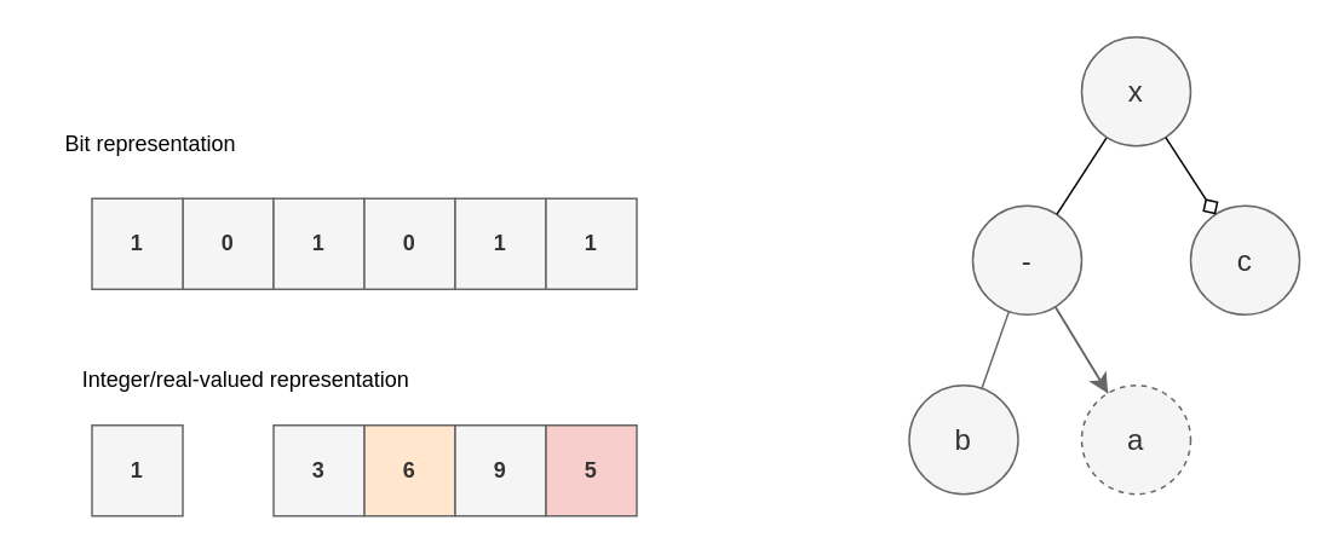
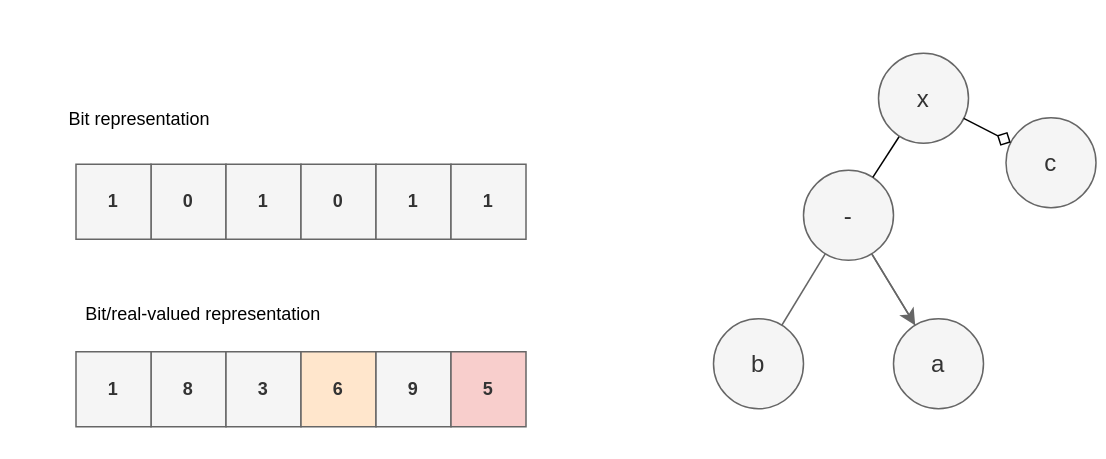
  <mxCell id="0" />
  <mxCell id="1" parent="0" />
  <mxCell id="2" value="0" style="rounded=0;whiteSpace=wrap;html=1;fillColor=#f5f5f5;strokeColor=#666666;fontStyle=1;fontColor=#333333;" parent="1" vertex="1"><mxGeometry x="100" y="109" width="50" height="50" as="geometry" /></mxCell>
  <mxCell id="3" value="1" style="rounded=0;whiteSpace=wrap;html=1;fillColor=#f5f5f5;strokeColor=#666666;fontStyle=1;fontColor=#333333;" parent="1" vertex="1"><mxGeometry x="150" y="109" width="50" height="50" as="geometry" /></mxCell>
  <mxCell id="4" value="0" style="rounded=0;whiteSpace=wrap;html=1;fillColor=#f5f5f5;strokeColor=#666666;fontStyle=1;fontColor=#333333;" parent="1" vertex="1"><mxGeometry x="200" y="109" width="50" height="50" as="geometry" /></mxCell>
  <mxCell id="5" value="1" style="rounded=0;whiteSpace=wrap;html=1;fillColor=#f5f5f5;strokeColor=#666666;fontStyle=1;fontColor=#333333;" parent="1" vertex="1"><mxGeometry x="250" y="109" width="50" height="50" as="geometry" /></mxCell>
  <mxCell id="6" value="1" style="rounded=0;whiteSpace=wrap;html=1;fillColor=#f5f5f5;strokeColor=#666666;fontStyle=1;fontColor=#333333;" parent="1" vertex="1"><mxGeometry x="300" y="109" width="50" height="50" as="geometry" /></mxCell>
  <mxCell id="7" value="1" style="rounded=0;whiteSpace=wrap;html=1;fillColor=#f5f5f5;strokeColor=#666666;fontStyle=1;fontColor=#333333;" parent="1" vertex="1"><mxGeometry x="50" y="109" width="50" height="50" as="geometry" /></mxCell>
- <mxCell id="8" value="Bit representation" style="text;html=1;align=center;verticalAlign=middle;whiteSpace=wrap;rounded=0;fontStyle=0" parent="1" vertex="1"><mxGeometry x="15" y="64" width="135" height="30" as="geometry" /></mxCell>
+ <mxCell id="8" value="Bit representation" style="text;html=1;align=center;verticalAlign=middle;whiteSpace=wrap;rounded=0;fontStyle=0" parent="1" vertex="1"><mxGeometry x="25" y="64" width="135" height="30" as="geometry" /></mxCell>
+ <mxCell id="9" value="8" style="rounded=0;whiteSpace=wrap;html=1;fillColor=#f5f5f5;strokeColor=#666666;fontStyle=1;fontColor=#333333;" parent="1" vertex="1"><mxGeometry x="100" y="234" width="50" height="50" as="geometry" /></mxCell>
  <mxCell id="10" value="3" style="rounded=0;whiteSpace=wrap;html=1;fillColor=#f5f5f5;strokeColor=#666666;fontStyle=1;fontColor=#333333;" parent="1" vertex="1"><mxGeometry x="150" y="234" width="50" height="50" as="geometry" /></mxCell>
  <mxCell id="11" value="6" style="rounded=0;whiteSpace=wrap;html=1;fillColor=#ffe6cc;strokeColor=#666666;fontStyle=1;fontColor=#333333;" parent="1" vertex="1"><mxGeometry x="200" y="234" width="50" height="50" as="geometry" /></mxCell>
  <mxCell id="12" value="9" style="rounded=0;whiteSpace=wrap;html=1;fillColor=#f5f5f5;strokeColor=#666666;fontStyle=1;fontColor=#333333;" parent="1" vertex="1"><mxGeometry x="250" y="234" width="50" height="50" as="geometry" /></mxCell>
  <mxCell id="13" value="5" style="rounded=0;whiteSpace=wrap;html=1;fillColor=#f8cecc;strokeColor=#666666;fontStyle=1;fontColor=#333333;" parent="1" vertex="1"><mxGeometry x="300" y="234" width="50" height="50" as="geometry" /></mxCell>
  <mxCell id="14" value="1" style="rounded=0;whiteSpace=wrap;html=1;fillColor=#f5f5f5;strokeColor=#666666;fontStyle=1;fontColor=#333333;" parent="1" vertex="1"><mxGeometry x="50" y="234" width="50" height="50" as="geometry" /></mxCell>
- <mxCell id="15" value="Integer/real-valued representation" style="text;html=1;align=center;verticalAlign=middle;whiteSpace=wrap;rounded=0;fontStyle=0" parent="1" vertex="1"><mxGeometry x="20" y="194" width="230" height="30" as="geometry" /></mxCell>
+ <mxCell id="15" value="Bit/real-valued representation" style="text;html=1;align=center;verticalAlign=middle;whiteSpace=wrap;rounded=0;fontStyle=0" parent="1" vertex="1"><mxGeometry x="20" y="194" width="230" height="30" as="geometry" /></mxCell>
  <mxCell id="16" value="" style="edgeStyle=none;curved=1;rounded=0;orthogonalLoop=1;jettySize=auto;html=1;fontSize=16;startSize=8;endSize=8;fillColor=#f5f5f5;strokeColor=#666666;" edge="1" parent="1" source="18" target="24"><mxGeometry relative="1" as="geometry" /></mxCell>
  <mxCell id="17" value="" style="edgeStyle=none;curved=1;rounded=0;orthogonalLoop=1;jettySize=auto;html=1;fontSize=16;startSize=8;endSize=8;endArrow=none;endFill=0;fillColor=#f5f5f5;strokeColor=#666666;" edge="1" parent="1" source="18" target="24"><mxGeometry relative="1" as="geometry" /></mxCell>
  <mxCell id="18" value="-" style="ellipse;whiteSpace=wrap;html=1;fontSize=16;fillColor=#f5f5f5;strokeColor=#666666;fontColor=#333333;" vertex="1" parent="1"><mxGeometry x="535" y="113" width="60" height="60" as="geometry" /></mxCell>
  <mxCell id="19" style="edgeStyle=none;curved=1;rounded=0;orthogonalLoop=1;jettySize=auto;html=1;entryX=1;entryY=0.5;entryDx=0;entryDy=0;fontSize=16;startSize=8;endSize=8;fillColor=#f5f5f5;strokeColor=#666666;" edge="1" parent="1" source="18" target="18"><mxGeometry relative="1" as="geometry" /></mxCell>
  <mxCell id="20" value="" style="edgeStyle=none;curved=1;rounded=0;orthogonalLoop=1;jettySize=auto;html=1;fontSize=16;startSize=8;endSize=8;endArrow=none;endFill=0;" edge="1" parent="1" source="21" target="18"><mxGeometry relative="1" as="geometry" /></mxCell>
- <mxCell id="21" value="x" style="ellipse;whiteSpace=wrap;html=1;fontSize=16;fillColor=#f5f5f5;fontColor=#333333;strokeColor=#666666;" vertex="1" parent="1"><mxGeometry x="595" y="20" width="60" height="60" as="geometry" /></mxCell>
- <mxCell id="22" value="c" style="ellipse;whiteSpace=wrap;html=1;fontSize=16;fillColor=#f5f5f5;fontColor=#333333;strokeColor=#666666;" vertex="1" parent="1"><mxGeometry x="655" y="113" width="60" height="60" as="geometry" /></mxCell>
- <mxCell id="23" value="b" style="ellipse;whiteSpace=wrap;html=1;fontSize=16;fillColor=#f5f5f5;strokeColor=#666666;fontColor=#333333;" vertex="1" parent="1"><mxGeometry x="500" y="212" width="60" height="60" as="geometry" /></mxCell>
- <mxCell id="24" value="a" style="ellipse;whiteSpace=wrap;html=1;fontSize=16;fillColor=#f5f5f5;strokeColor=#666666;fontColor=#333333;dashed=1;" vertex="1" parent="1"><mxGeometry x="595" y="212" width="60" height="60" as="geometry" /></mxCell>
+ <mxCell id="21" value="x" style="ellipse;whiteSpace=wrap;html=1;fontSize=16;fillColor=#f5f5f5;fontColor=#333333;strokeColor=#666666;" vertex="1" parent="1"><mxGeometry x="585" y="35" width="60" height="60" as="geometry" /></mxCell>
+ <mxCell id="22" value="c" style="ellipse;whiteSpace=wrap;html=1;fontSize=16;fillColor=#f5f5f5;fontColor=#333333;strokeColor=#666666;" vertex="1" parent="1"><mxGeometry x="670" y="78" width="60" height="60" as="geometry" /></mxCell>
+ <mxCell id="23" value="b" style="ellipse;whiteSpace=wrap;html=1;fontSize=16;fillColor=#f5f5f5;strokeColor=#666666;fontColor=#333333;" vertex="1" parent="1"><mxGeometry x="475" y="212" width="60" height="60" as="geometry" /></mxCell>
+ <mxCell id="24" value="a" style="ellipse;whiteSpace=wrap;html=1;fontSize=16;fillColor=#f5f5f5;strokeColor=#666666;fontColor=#333333;" vertex="1" parent="1"><mxGeometry x="595" y="212" width="60" height="60" as="geometry" /></mxCell>
  <mxCell id="25" value="" style="edgeStyle=none;curved=1;rounded=0;orthogonalLoop=1;jettySize=auto;html=1;fontSize=16;startSize=8;endSize=8;endArrow=none;endFill=0;fillColor=#f5f5f5;strokeColor=#666666;" edge="1" parent="1" source="18" target="23"><mxGeometry relative="1" as="geometry"><mxPoint x="504" y="173" as="sourcePoint" /><mxPoint x="533" y="220" as="targetPoint" /></mxGeometry></mxCell>
  <mxCell id="26" value="" style="edgeStyle=none;curved=1;rounded=0;orthogonalLoop=1;jettySize=auto;html=1;fontSize=16;startSize=8;endSize=8;endArrow=diamond;endFill=0;" edge="1" parent="1" source="21" target="22"><mxGeometry relative="1" as="geometry"><mxPoint x="769" y="66" as="sourcePoint" /><mxPoint x="741" y="109" as="targetPoint" /></mxGeometry></mxCell>
